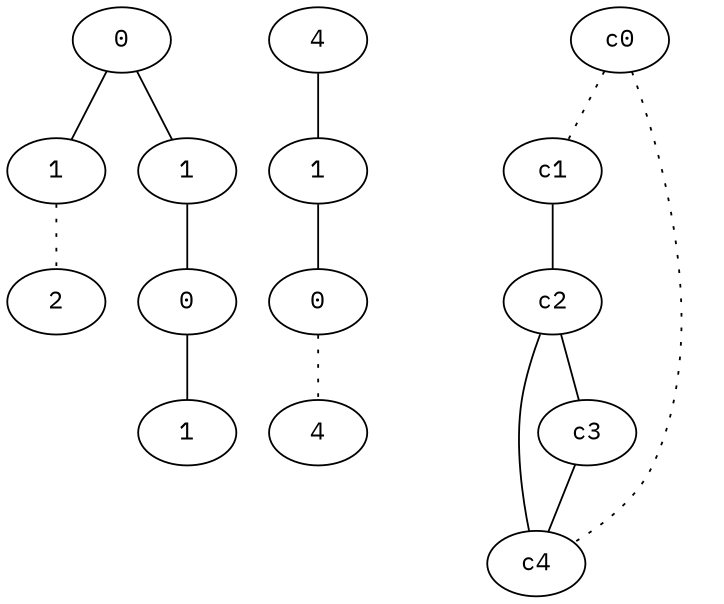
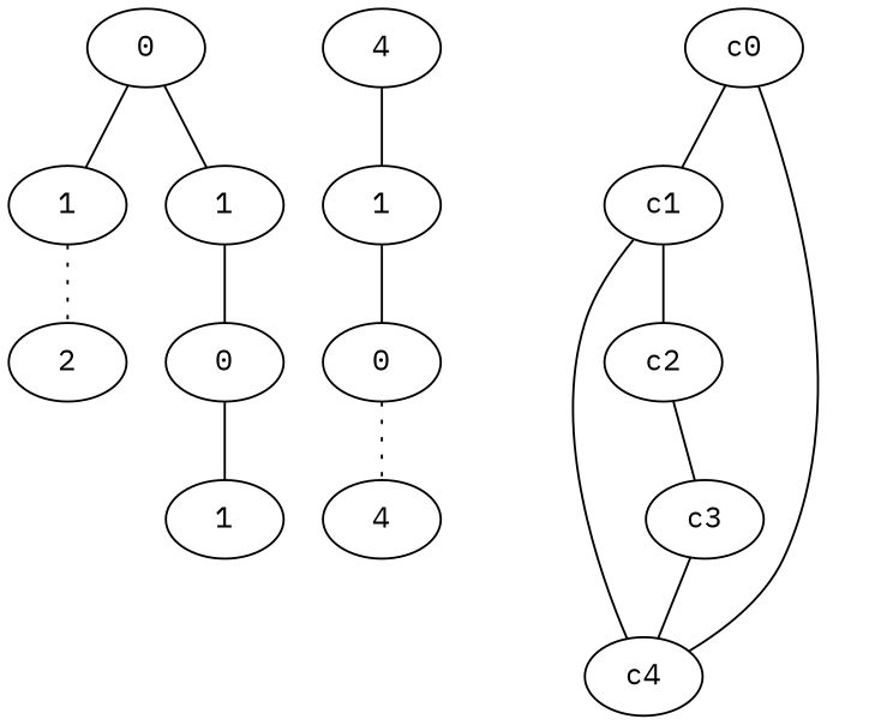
  graph {
    fontname="IBM Plex Mono"
    node [fontname="IBM Plex Mono"]
    edge [fontname="IBM Plex Mono"]
    n1 [label=0]
    n2 [label=1]
    n3 [label=1]
    n4 [label=2]
    n5 [label=0]
    n6 [label=4]
    n7 [label=1]
    n8 [label=0]
    n9 [label=4]
    n10 [label=1]
    c0
    c1
    c4
    c2
    c3
    n1 -- n2
    n1 -- n3
    n2 -- n4 [style=dotted]
    n3 -- n5
    n5 -- n10
    n6 -- n7
    n7 -- n8
    n8 -- n9 [style=dotted]
-   c0 -- c1 [style=dotted]
-   c0 -- c4 [style=dotted]
-   c2 -- c4
+   c0 -- c1
+   c0 -- c4 [style=solid]
+   c1 -- c4
    c1 -- c2 [style=solid]
    c2 -- c3
    c3 -- c4
  }
